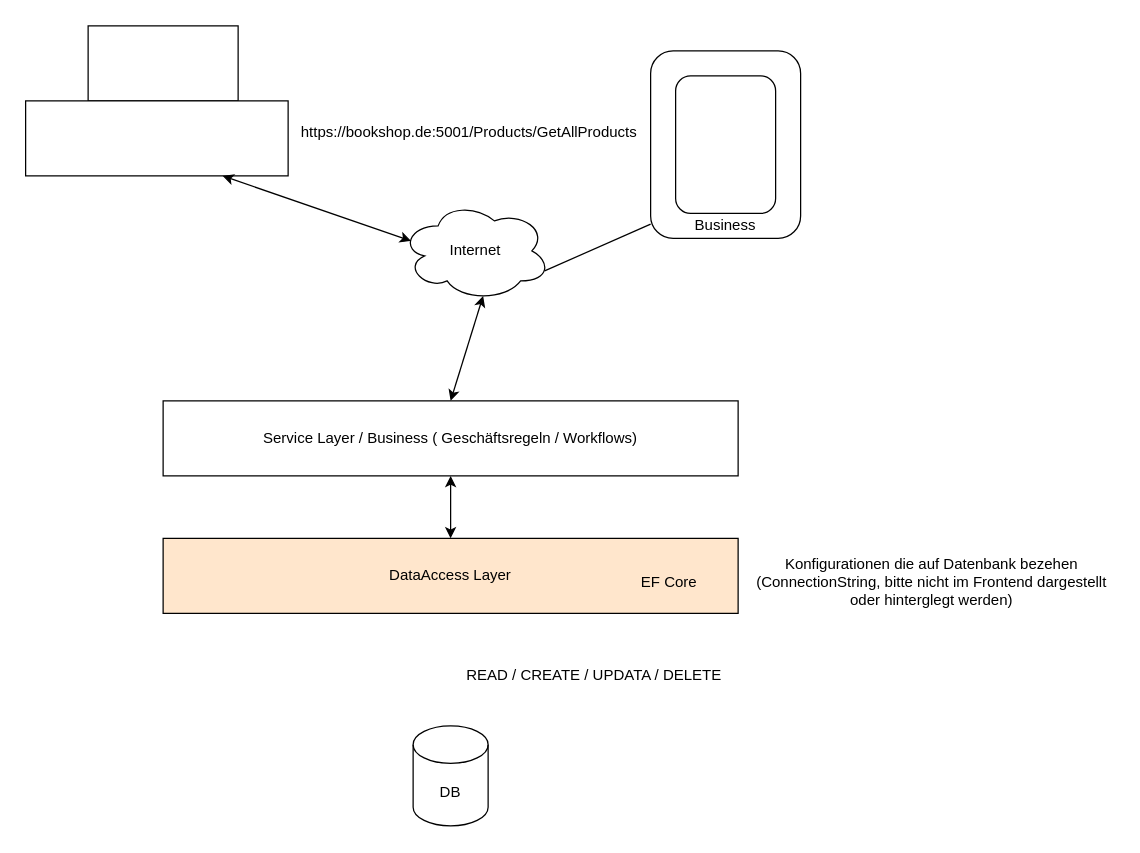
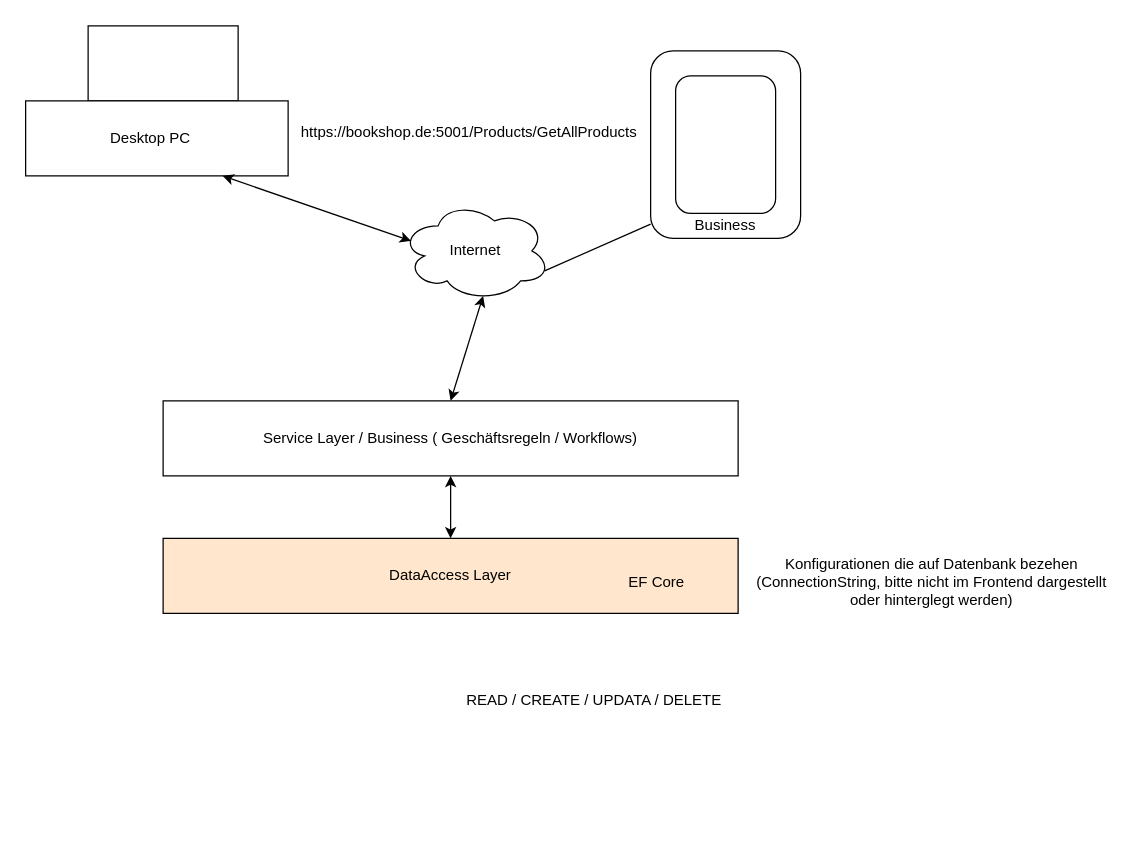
  <mxCell id="0" />
  <mxCell id="1" parent="0" />
- <mxCell id="2" value="DB" style="shape=cylinder3;whiteSpace=wrap;html=1;boundedLbl=1;backgroundOutline=1;size=15;" vertex="1" parent="1"><mxGeometry x="330" y="580" width="60" height="80" as="geometry" /></mxCell>
  <mxCell id="3" value="DataAccess Layer" style="rounded=0;whiteSpace=wrap;html=1;fillColor=#ffe6cc;" vertex="1" parent="1"><mxGeometry x="130" y="430" width="460" height="60" as="geometry" /></mxCell>
- <mxCell id="4" value="EF Core" style="text;html=1;strokeColor=none;fillColor=none;align=center;verticalAlign=middle;whiteSpace=wrap;rounded=0;" vertex="1" parent="1"><mxGeometry x="500" y="450" width="70" height="30" as="geometry" /></mxCell>
- <mxCell id="5" value="READ / CREATE / UPDATA / DELETE" style="text;html=1;strokeColor=none;fillColor=none;align=center;verticalAlign=middle;whiteSpace=wrap;rounded=0;" vertex="1" parent="1"><mxGeometry x="320" y="530" width="310" height="20" as="geometry" /></mxCell>
+ <mxCell id="4" value="EF Core" style="text;html=1;strokeColor=none;fillColor=none;align=center;verticalAlign=middle;whiteSpace=wrap;rounded=0;" vertex="1" parent="1"><mxGeometry x="490" y="450" width="70" height="30" as="geometry" /></mxCell>
+ <mxCell id="5" value="READ / CREATE / UPDATA / DELETE" style="text;html=1;strokeColor=none;fillColor=none;align=center;verticalAlign=middle;whiteSpace=wrap;rounded=0;" vertex="1" parent="1"><mxGeometry x="320" y="550" width="310" height="20" as="geometry" /></mxCell>
  <mxCell id="6" value="Service Layer / Business ( Geschäftsregeln / Workflows)" style="rounded=0;whiteSpace=wrap;html=1;" vertex="1" parent="1"><mxGeometry x="130" y="320" width="460" height="60" as="geometry" /></mxCell>
  <mxCell id="7" value="" style="endArrow=classic;startArrow=classic;html=1;exitX=0.5;exitY=0;exitDx=0;exitDy=0;entryX=0.5;entryY=1;entryDx=0;entryDy=0;" edge="1" parent="1" source="3" target="6"><mxGeometry width="50" height="50" relative="1" as="geometry"><mxPoint x="380" y="530" as="sourcePoint" /><mxPoint x="430" y="480" as="targetPoint" /></mxGeometry></mxCell>
  <mxCell id="8" value="Internet" style="ellipse;shape=cloud;whiteSpace=wrap;html=1;" vertex="1" parent="1"><mxGeometry x="320" y="160" width="120" height="80" as="geometry" /></mxCell>
  <mxCell id="9" value="" style="rounded=0;whiteSpace=wrap;html=1;" vertex="1" parent="1"><mxGeometry x="70" y="20" width="120" height="60" as="geometry" /></mxCell>
  <mxCell id="10" value="" style="rounded=0;whiteSpace=wrap;html=1;" vertex="1" parent="1"><mxGeometry x="20" y="80" width="210" height="60" as="geometry" /></mxCell>
+ <mxCell id="11" value="Desktop PC" style="text;html=1;strokeColor=none;fillColor=none;align=center;verticalAlign=middle;whiteSpace=wrap;rounded=0;" vertex="1" parent="1"><mxGeometry x="60" y="100" width="120" height="20" as="geometry" /></mxCell>
  <mxCell id="12" value="" style="rounded=1;whiteSpace=wrap;html=1;" vertex="1" parent="1"><mxGeometry x="520" y="40" width="120" height="150" as="geometry" /></mxCell>
  <mxCell id="13" value="" style="rounded=1;whiteSpace=wrap;html=1;" vertex="1" parent="1"><mxGeometry x="540" y="60" width="80" height="110" as="geometry" /></mxCell>
  <mxCell id="14" value="Business" style="text;html=1;strokeColor=none;fillColor=none;align=center;verticalAlign=middle;whiteSpace=wrap;rounded=0;" vertex="1" parent="1"><mxGeometry x="560" y="170" width="40" height="20" as="geometry" /></mxCell>
  <mxCell id="15" value="" style="endArrow=classic;startArrow=classic;html=1;entryX=0.55;entryY=0.95;entryDx=0;entryDy=0;entryPerimeter=0;exitX=0.5;exitY=0;exitDx=0;exitDy=0;" edge="1" parent="1" source="6" target="8"><mxGeometry width="50" height="50" relative="1" as="geometry"><mxPoint x="380" y="320" as="sourcePoint" /><mxPoint x="430" y="270" as="targetPoint" /></mxGeometry></mxCell>
  <mxCell id="16" value="" style="endArrow=none;html=1;exitX=0.96;exitY=0.7;exitDx=0;exitDy=0;exitPerimeter=0;entryX=0;entryY=0.924;entryDx=0;entryDy=0;entryPerimeter=0;" edge="1" parent="1" source="8" target="12"><mxGeometry width="50" height="50" relative="1" as="geometry"><mxPoint x="380" y="320" as="sourcePoint" /><mxPoint x="430" y="270" as="targetPoint" /></mxGeometry></mxCell>
  <mxCell id="17" value="" style="endArrow=classic;startArrow=classic;html=1;exitX=0.07;exitY=0.4;exitDx=0;exitDy=0;exitPerimeter=0;entryX=0.75;entryY=1;entryDx=0;entryDy=0;" edge="1" parent="1" source="8" target="10"><mxGeometry width="50" height="50" relative="1" as="geometry"><mxPoint x="380" y="320" as="sourcePoint" /><mxPoint x="430" y="270" as="targetPoint" /></mxGeometry></mxCell>
  <mxCell id="18" value="https://bookshop.de:5001/Products/GetAllProducts" style="text;html=1;strokeColor=none;fillColor=none;align=center;verticalAlign=middle;whiteSpace=wrap;rounded=0;" vertex="1" parent="1"><mxGeometry x="200" y="95" width="350" height="20" as="geometry" /></mxCell>
  <mxCell id="19" value="Konfigurationen die auf Datenbank bezehen (ConnectionString, bitte nicht im Frontend dargestellt oder hinterglegt werden)" style="text;html=1;strokeColor=none;fillColor=none;align=center;verticalAlign=middle;whiteSpace=wrap;rounded=0;" vertex="1" parent="1"><mxGeometry x="600" y="425" width="290" height="80" as="geometry" /></mxCell>
